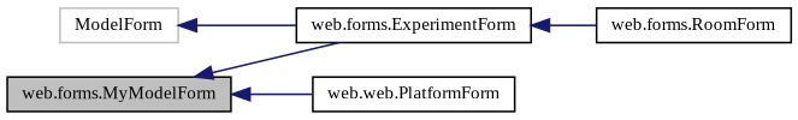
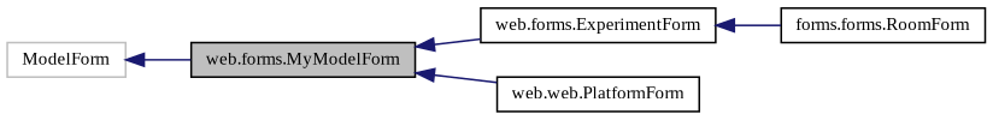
  digraph {
    fontname="Liberation Serif"
    rankdir=LR
    node [color=black fillcolor=white fontname="Liberation Serif" fontsize=10 shape=record style=filled]
    edge [color=midnightblue dir=back fontname="Liberation Serif" fontsize=10 labelfontname=Helvetica labelfontsize=10 style=solid]
    n1 [fillcolor=grey75 fontcolor=black height=0.2 label="web.forms.MyModelForm" width=0.4]
    n2 [height=0.2 label="web.forms.ExperimentForm" width=0.4]
    n3 [height=0.2 label="web.web.PlatformForm" width=0.4]
-   n4 [height=0.2 label="web.forms.RoomForm" width=0.4]
+   n4 [height=0.2 label="forms.forms.RoomForm" width=0.4]
    n5 [color=grey75 height=0.2 label=ModelForm width=0.4]
    n1 -> n2
    n1 -> n3
    n2 -> n4
-   n5 -> n2
+   n5 -> n1
  }
